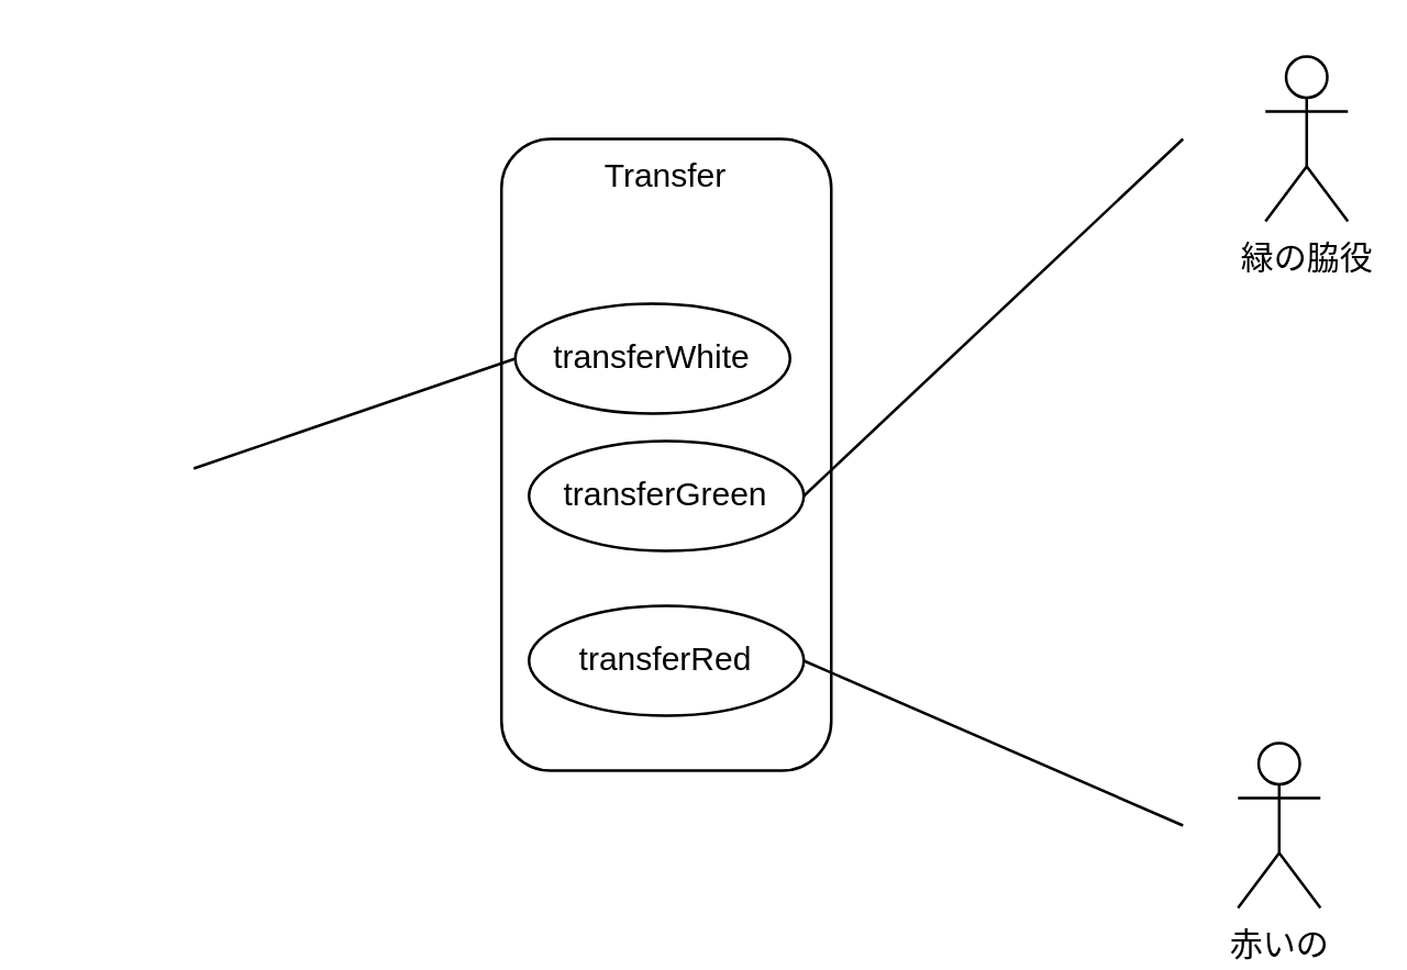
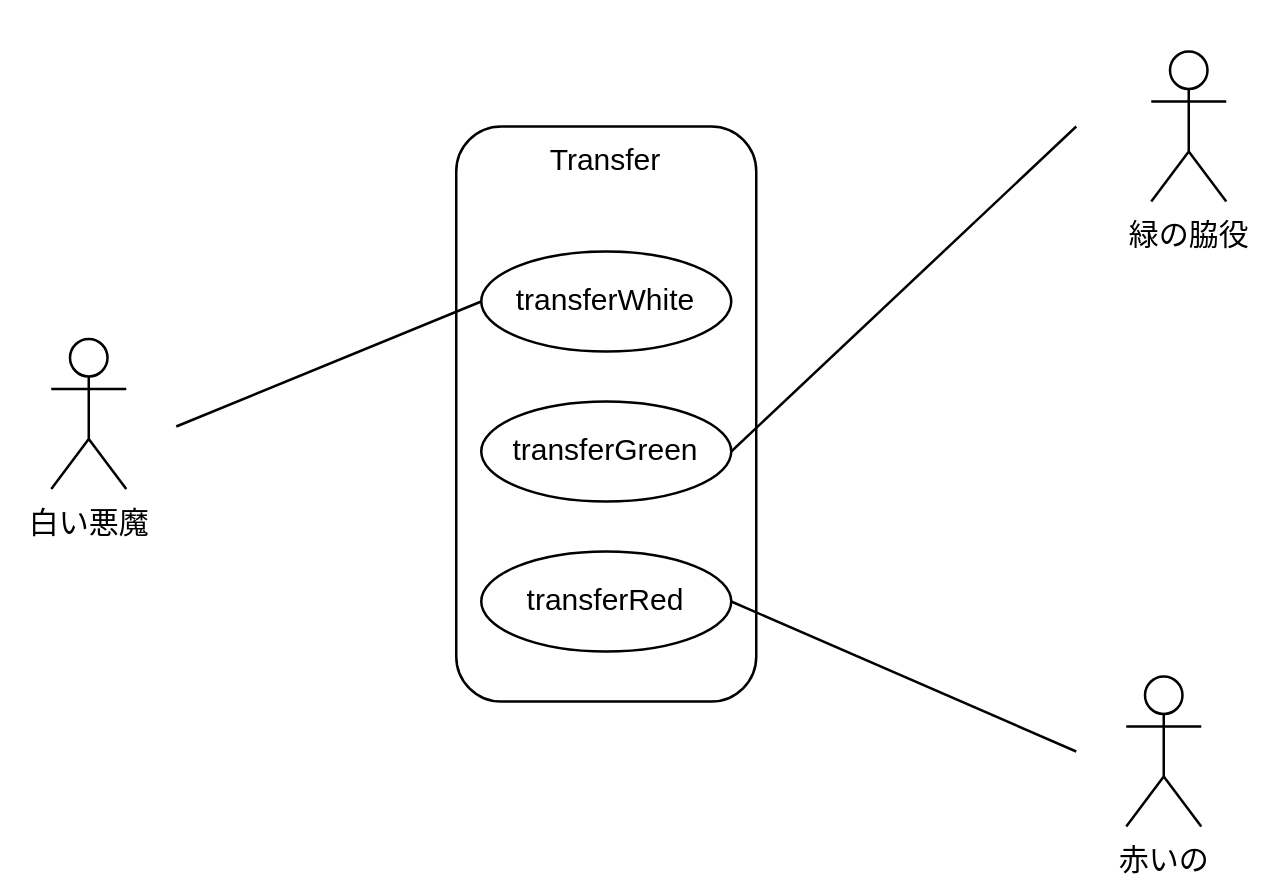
  <mxCell id="0" />
  <mxCell id="1" parent="0" />
  <mxCell id="2" value="Transfer" style="rounded=1;whiteSpace=wrap;html=1;verticalAlign=top;" vertex="1" parent="1"><mxGeometry x="182" y="50" width="120" height="230" as="geometry" /></mxCell>
+ <mxCell id="3" value="白い悪魔" style="shape=umlActor;verticalLabelPosition=bottom;verticalAlign=top;html=1;outlineConnect=0;" vertex="1" parent="1"><mxGeometry x="20" y="135" width="30" height="60" as="geometry" /></mxCell>
  <mxCell id="4" value="緑の脇役" style="shape=umlActor;verticalLabelPosition=bottom;verticalAlign=top;html=1;outlineConnect=0;" vertex="1" parent="1"><mxGeometry x="460" y="20" width="30" height="60" as="geometry" /></mxCell>
  <mxCell id="5" value="赤いの" style="shape=umlActor;verticalLabelPosition=bottom;verticalAlign=top;html=1;outlineConnect=0;" vertex="1" parent="1"><mxGeometry x="450" y="270" width="30" height="60" as="geometry" /></mxCell>
- <mxCell id="6" value="transferWhite" style="ellipse;whiteSpace=wrap;html=1;verticalAlign=middle;" vertex="1" parent="1"><mxGeometry x="187" y="110" width="100" height="40" as="geometry" /></mxCell>
+ <mxCell id="6" value="transferWhite" style="ellipse;whiteSpace=wrap;html=1;verticalAlign=middle;" vertex="1" parent="1"><mxGeometry x="192" y="100" width="100" height="40" as="geometry" /></mxCell>
  <mxCell id="7" value="transferGreen" style="ellipse;whiteSpace=wrap;html=1;verticalAlign=middle;" vertex="1" parent="1"><mxGeometry x="192" y="160" width="100" height="40" as="geometry" /></mxCell>
  <mxCell id="8" value="transferRed" style="ellipse;whiteSpace=wrap;html=1;verticalAlign=middle;" vertex="1" parent="1"><mxGeometry x="192" y="220" width="100" height="40" as="geometry" /></mxCell>
  <mxCell id="9" value="" style="endArrow=none;html=1;entryX=0;entryY=0.5;entryDx=0;entryDy=0;" edge="1" parent="1" target="6"><mxGeometry width="50" height="50" relative="1" as="geometry"><mxPoint x="70" y="170" as="sourcePoint" /><mxPoint x="290" y="170" as="targetPoint" /></mxGeometry></mxCell>
  <mxCell id="10" value="" style="endArrow=none;html=1;entryX=1;entryY=0.5;entryDx=0;entryDy=0;" edge="1" parent="1" target="7"><mxGeometry width="50" height="50" relative="1" as="geometry"><mxPoint x="430" y="50" as="sourcePoint" /><mxPoint x="290" y="170" as="targetPoint" /></mxGeometry></mxCell>
  <mxCell id="11" value="" style="endArrow=none;html=1;entryX=1;entryY=0.5;entryDx=0;entryDy=0;" edge="1" parent="1" target="8"><mxGeometry width="50" height="50" relative="1" as="geometry"><mxPoint x="430" y="300" as="sourcePoint" /><mxPoint x="290" y="270" as="targetPoint" /></mxGeometry></mxCell>
